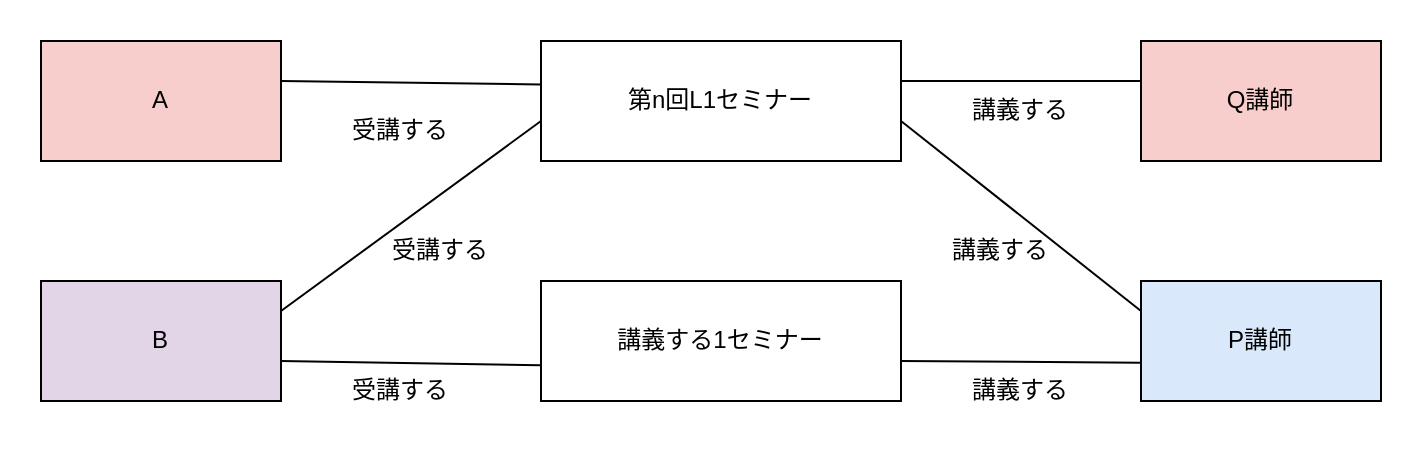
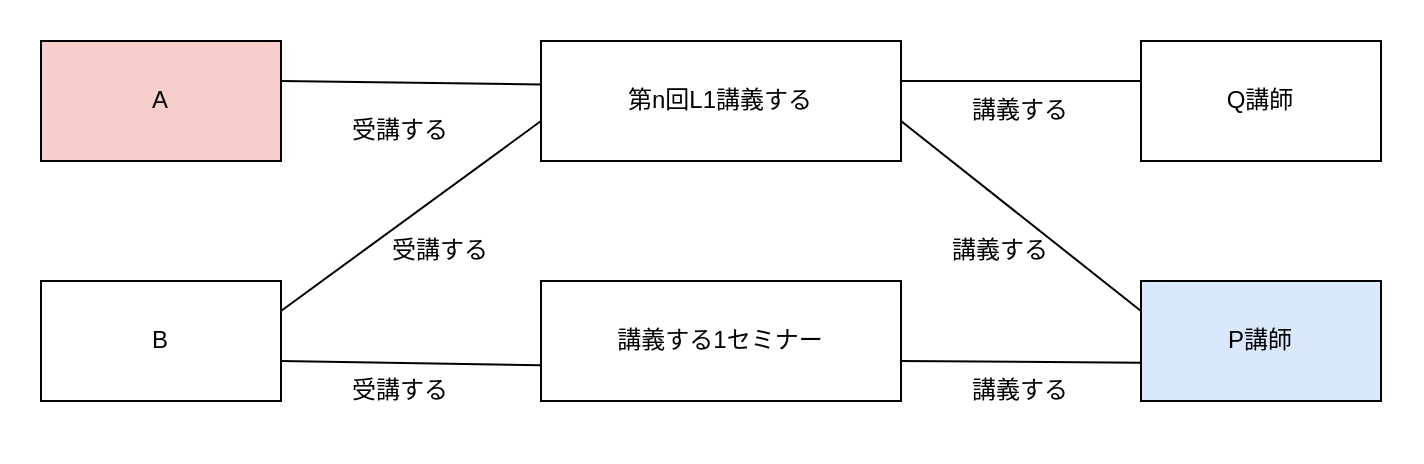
  <mxCell id="0" />
  <mxCell id="1" parent="0" />
  <mxCell id="2" value="A" style="rounded=0;whiteSpace=wrap;html=1;fillColor=#f8cecc;" vertex="1" parent="1"><mxGeometry x="20" y="20" width="120" height="60" as="geometry" /></mxCell>
- <mxCell id="3" value="B" style="rounded=0;whiteSpace=wrap;html=1;fillColor=#e1d5e7;" vertex="1" parent="1"><mxGeometry x="20" y="140" width="120" height="60" as="geometry" /></mxCell>
- <mxCell id="4" value="第n回L1セミナー" style="rounded=0;whiteSpace=wrap;html=1;" vertex="1" parent="1"><mxGeometry x="270" y="20" width="180" height="60" as="geometry" /></mxCell>
+ <mxCell id="3" value="B" style="rounded=0;whiteSpace=wrap;html=1;" vertex="1" parent="1"><mxGeometry x="20" y="140" width="120" height="60" as="geometry" /></mxCell>
+ <mxCell id="4" value="第n回L1講義する" style="rounded=0;whiteSpace=wrap;html=1;" vertex="1" parent="1"><mxGeometry x="270" y="20" width="180" height="60" as="geometry" /></mxCell>
  <mxCell id="5" value="講義する1セミナー" style="rounded=0;whiteSpace=wrap;html=1;" vertex="1" parent="1"><mxGeometry x="270" y="140" width="180" height="60" as="geometry" /></mxCell>
- <mxCell id="6" value="Q講師" style="rounded=0;whiteSpace=wrap;html=1;fillColor=#f8cecc;" vertex="1" parent="1"><mxGeometry x="570" y="20" width="120" height="60" as="geometry" /></mxCell>
+ <mxCell id="6" value="Q講師" style="rounded=0;whiteSpace=wrap;html=1;" vertex="1" parent="1"><mxGeometry x="570" y="20" width="120" height="60" as="geometry" /></mxCell>
  <mxCell id="7" value="P講師" style="rounded=0;whiteSpace=wrap;html=1;fillColor=#dae8fc;" vertex="1" parent="1"><mxGeometry x="570" y="140" width="120" height="60" as="geometry" /></mxCell>
  <mxCell id="8" value="" style="endArrow=none;html=1;rounded=0;entryX=-0.001;entryY=0.362;entryDx=0;entryDy=0;entryPerimeter=0;" edge="1" parent="1" target="4"><mxGeometry width="50" height="50" relative="1" as="geometry"><mxPoint x="140" y="40" as="sourcePoint" /><mxPoint x="190" y="-10" as="targetPoint" /></mxGeometry></mxCell>
  <mxCell id="9" value="" style="endArrow=none;html=1;rounded=0;exitX=1;exitY=0.25;exitDx=0;exitDy=0;" edge="1" parent="1" source="3"><mxGeometry width="50" height="50" relative="1" as="geometry"><mxPoint x="220" y="110" as="sourcePoint" /><mxPoint x="270" y="60" as="targetPoint" /></mxGeometry></mxCell>
  <mxCell id="10" value="" style="endArrow=none;html=1;rounded=0;entryX=-0.001;entryY=0.868;entryDx=0;entryDy=0;entryPerimeter=0;" edge="1" parent="1"><mxGeometry width="50" height="50" relative="1" as="geometry"><mxPoint x="140" y="180" as="sourcePoint" /><mxPoint x="269.82" y="182.08" as="targetPoint" /></mxGeometry></mxCell>
  <mxCell id="11" value="" style="endArrow=none;html=1;rounded=0;" edge="1" parent="1"><mxGeometry width="50" height="50" relative="1" as="geometry"><mxPoint x="450" y="40" as="sourcePoint" /><mxPoint x="570" y="40" as="targetPoint" /></mxGeometry></mxCell>
  <mxCell id="12" value="" style="endArrow=none;html=1;rounded=0;entryX=0;entryY=0.25;entryDx=0;entryDy=0;" edge="1" parent="1" target="7"><mxGeometry width="50" height="50" relative="1" as="geometry"><mxPoint x="450" y="60" as="sourcePoint" /><mxPoint x="500" y="10" as="targetPoint" /></mxGeometry></mxCell>
  <mxCell id="13" value="" style="endArrow=none;html=1;rounded=0;entryX=0.004;entryY=0.847;entryDx=0;entryDy=0;entryPerimeter=0;" edge="1" parent="1"><mxGeometry width="50" height="50" relative="1" as="geometry"><mxPoint x="449.52" y="180" as="sourcePoint" /><mxPoint x="570" y="180.82" as="targetPoint" /></mxGeometry></mxCell>
  <mxCell id="14" value="受講する" style="text;html=1;strokeColor=none;fillColor=none;align=center;verticalAlign=middle;whiteSpace=wrap;rounded=0;" vertex="1" parent="1"><mxGeometry x="170" y="50" width="60" height="30" as="geometry" /></mxCell>
  <mxCell id="15" value="受講する" style="text;html=1;strokeColor=none;fillColor=none;align=center;verticalAlign=middle;whiteSpace=wrap;rounded=0;" vertex="1" parent="1"><mxGeometry x="190" y="110" width="60" height="30" as="geometry" /></mxCell>
  <mxCell id="16" value="受講する" style="text;html=1;strokeColor=none;fillColor=none;align=center;verticalAlign=middle;whiteSpace=wrap;rounded=0;" vertex="1" parent="1"><mxGeometry x="170" y="180" width="60" height="30" as="geometry" /></mxCell>
  <mxCell id="17" value="講義する" style="text;html=1;strokeColor=none;fillColor=none;align=center;verticalAlign=middle;whiteSpace=wrap;rounded=0;" vertex="1" parent="1"><mxGeometry x="480" y="40" width="60" height="30" as="geometry" /></mxCell>
  <mxCell id="18" value="講義する" style="text;html=1;strokeColor=none;fillColor=none;align=center;verticalAlign=middle;whiteSpace=wrap;rounded=0;" vertex="1" parent="1"><mxGeometry x="470" y="110" width="60" height="30" as="geometry" /></mxCell>
  <mxCell id="19" value="講義する" style="text;html=1;strokeColor=none;fillColor=none;align=center;verticalAlign=middle;whiteSpace=wrap;rounded=0;" vertex="1" parent="1"><mxGeometry x="480" y="180" width="60" height="30" as="geometry" /></mxCell>
